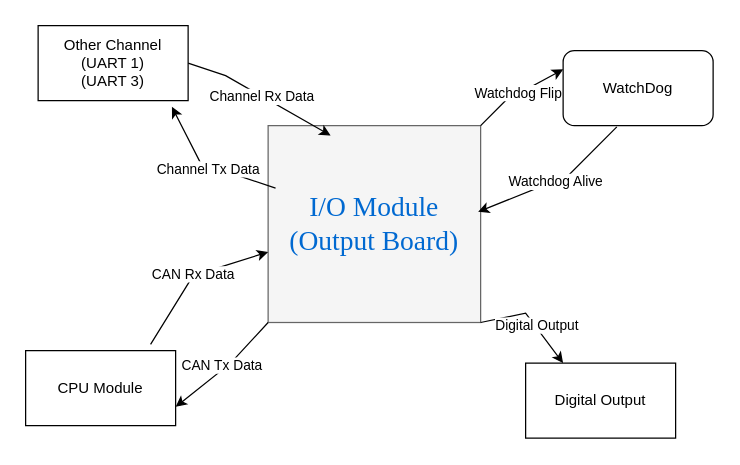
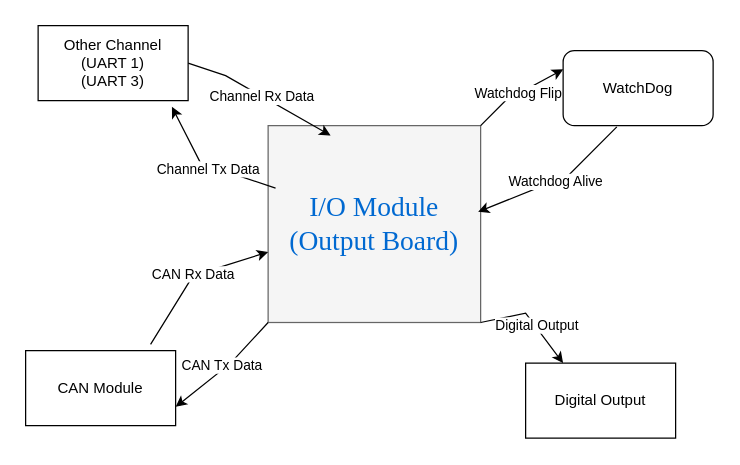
  <mxCell id="0" />
  <mxCell id="1" parent="0" />
  <mxCell id="2" value="I/O Module&lt;br&gt;(Output Board)" style="whiteSpace=wrap;html=1;shadow=0;dashed=0;comic=0;fontFamily=Verdana;fontSize=22;fontColor=#0069D1;fillColor=#f5f5f5;strokeColor=#666666;rounded=0;" vertex="1" parent="1"><mxGeometry x="214" y="100" width="170" height="157.5" as="geometry" /></mxCell>
  <mxCell id="3" value="" style="endArrow=classic;html=1;rounded=0;entryX=0;entryY=0.25;entryDx=0;entryDy=0;exitX=1;exitY=0;exitDx=0;exitDy=0;" edge="1" parent="1" source="2" target="20"><mxGeometry width="50" height="50" relative="1" as="geometry"><mxPoint x="274" y="200" as="sourcePoint" /><mxPoint x="468.68" y="54.36" as="targetPoint" /><Array as="points"><mxPoint x="404" y="80" /></Array></mxGeometry></mxCell>
  <mxCell id="4" value="Watchdog Flip" style="edgeLabel;html=1;align=center;verticalAlign=middle;resizable=0;points=[];" vertex="1" connectable="0" parent="3"><mxGeometry x="0.002" y="2" relative="1" as="geometry"><mxPoint y="1" as="offset" /></mxGeometry></mxCell>
  <mxCell id="5" value="" style="endArrow=classic;html=1;rounded=0;exitX=0.358;exitY=1.017;exitDx=0;exitDy=0;exitPerimeter=0;entryX=0.988;entryY=0.438;entryDx=0;entryDy=0;entryPerimeter=0;" edge="1" parent="1" source="20" target="2"><mxGeometry width="50" height="50" relative="1" as="geometry"><mxPoint x="513.27" y="91.65" as="sourcePoint" /><mxPoint x="380" y="160" as="targetPoint" /><Array as="points"><mxPoint x="454" y="140" /></Array></mxGeometry></mxCell>
  <mxCell id="6" value="Watchdog Alive" style="edgeLabel;html=1;align=center;verticalAlign=middle;resizable=0;points=[];" vertex="1" connectable="0" parent="5"><mxGeometry x="-0.005" relative="1" as="geometry"><mxPoint as="offset" /></mxGeometry></mxCell>
  <mxCell id="7" value="" style="endArrow=classic;html=1;rounded=0;entryX=0.892;entryY=1.083;entryDx=0;entryDy=0;exitX=0.035;exitY=0.317;exitDx=0;exitDy=0;exitPerimeter=0;entryPerimeter=0;" edge="1" parent="1" source="2" target="17"><mxGeometry width="50" height="50" relative="1" as="geometry"><mxPoint x="220" y="160" as="sourcePoint" /><mxPoint x="146" y="74.29" as="targetPoint" /><Array as="points"><mxPoint x="160" y="130" /></Array></mxGeometry></mxCell>
  <mxCell id="8" value="Channel Tx Data" style="edgeLabel;html=1;align=center;verticalAlign=middle;resizable=0;points=[];" vertex="1" connectable="0" parent="7"><mxGeometry x="0.002" y="2" relative="1" as="geometry"><mxPoint y="1" as="offset" /></mxGeometry></mxCell>
  <mxCell id="9" value="" style="endArrow=classic;html=1;rounded=0;entryX=0.294;entryY=0.05;entryDx=0;entryDy=0;entryPerimeter=0;exitX=1;exitY=0.5;exitDx=0;exitDy=0;" edge="1" parent="1" source="17" target="2"><mxGeometry width="50" height="50" relative="1" as="geometry"><mxPoint x="219.97" y="41.62" as="sourcePoint" /><mxPoint x="391" y="172" as="targetPoint" /><Array as="points"><mxPoint x="180" y="60" /></Array></mxGeometry></mxCell>
  <mxCell id="10" value="Channel Rx Data" style="edgeLabel;html=1;align=center;verticalAlign=middle;resizable=0;points=[];" vertex="1" connectable="0" parent="9"><mxGeometry x="-0.005" relative="1" as="geometry"><mxPoint as="offset" /></mxGeometry></mxCell>
  <mxCell id="11" value="" style="endArrow=classic;html=1;rounded=0;exitX=0;exitY=1;exitDx=0;exitDy=0;entryX=1;entryY=0.75;entryDx=0;entryDy=0;" edge="1" parent="1" source="2" target="19"><mxGeometry width="50" height="50" relative="1" as="geometry"><mxPoint x="274" y="200" as="sourcePoint" /><mxPoint x="126.73" y="310.95" as="targetPoint" /><Array as="points"><mxPoint x="184" y="290" /></Array></mxGeometry></mxCell>
  <mxCell id="12" value="CAN Tx Data" style="edgeLabel;html=1;align=center;verticalAlign=middle;resizable=0;points=[];" vertex="1" connectable="0" parent="11"><mxGeometry x="0.019" y="-3" relative="1" as="geometry"><mxPoint as="offset" /></mxGeometry></mxCell>
  <mxCell id="13" value="" style="endArrow=classic;html=1;rounded=0;exitX=0.833;exitY=-0.083;exitDx=0;exitDy=0;entryX=0;entryY=0.642;entryDx=0;entryDy=0;entryPerimeter=0;exitPerimeter=0;" edge="1" parent="1" source="19" target="2"><mxGeometry width="50" height="50" relative="1" as="geometry"><mxPoint x="104.962" y="256.109" as="sourcePoint" /><mxPoint x="324" y="150" as="targetPoint" /><Array as="points"><mxPoint x="154" y="220" /></Array></mxGeometry></mxCell>
  <mxCell id="14" value="CAN Rx Data" style="edgeLabel;html=1;align=center;verticalAlign=middle;resizable=0;points=[];" vertex="1" connectable="0" parent="13"><mxGeometry x="0.023" y="2" relative="1" as="geometry"><mxPoint as="offset" /></mxGeometry></mxCell>
  <mxCell id="15" value="" style="endArrow=classic;html=1;rounded=0;entryX=0.25;entryY=0;entryDx=0;entryDy=0;exitX=1;exitY=1;exitDx=0;exitDy=0;" edge="1" parent="1" source="2" target="18"><mxGeometry width="50" height="50" relative="1" as="geometry"><mxPoint x="280" y="350" as="sourcePoint" /><mxPoint x="324" y="150" as="targetPoint" /><Array as="points"><mxPoint x="420" y="250" /></Array></mxGeometry></mxCell>
  <mxCell id="16" value="Digital Output" style="edgeLabel;html=1;align=center;verticalAlign=middle;resizable=0;points=[];" vertex="1" connectable="0" parent="15"><mxGeometry x="0.095" y="2" relative="1" as="geometry"><mxPoint y="2" as="offset" /></mxGeometry></mxCell>
  <mxCell id="17" value="Other Channel&lt;br&gt;(UART 1)&lt;br&gt;(UART 3)" style="rounded=0;whiteSpace=wrap;html=1;" vertex="1" parent="1"><mxGeometry x="30" y="20" width="120" height="60" as="geometry" /></mxCell>
  <mxCell id="18" value="Digital Output" style="rounded=0;whiteSpace=wrap;html=1;" vertex="1" parent="1"><mxGeometry x="420" y="290" width="120" height="60" as="geometry" /></mxCell>
- <mxCell id="19" value="CPU Module" style="rounded=0;whiteSpace=wrap;html=1;" vertex="1" parent="1"><mxGeometry x="20" y="280" width="120" height="60" as="geometry" /></mxCell>
+ <mxCell id="19" value="CAN Module" style="rounded=0;whiteSpace=wrap;html=1;" vertex="1" parent="1"><mxGeometry x="20" y="280" width="120" height="60" as="geometry" /></mxCell>
  <mxCell id="20" value="WatchDog" style="whiteSpace=wrap;html=1;rounded=1;" vertex="1" parent="1"><mxGeometry x="450" y="40" width="120" height="60" as="geometry" /></mxCell>
